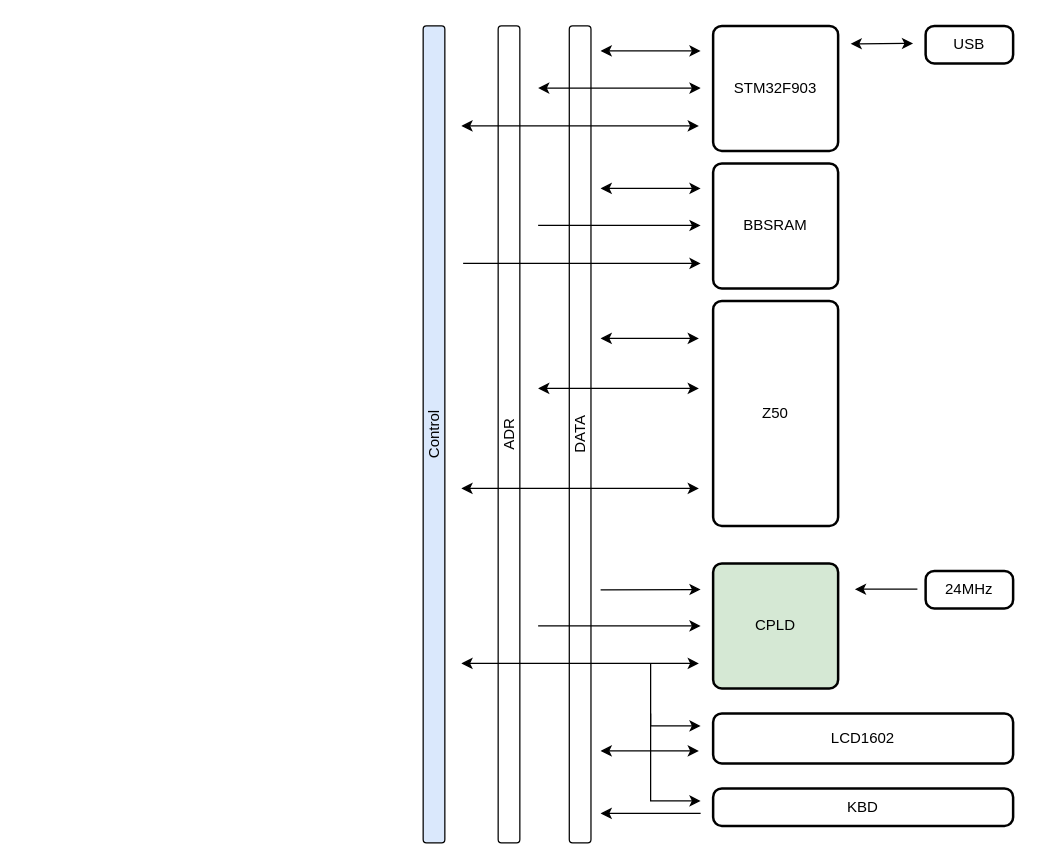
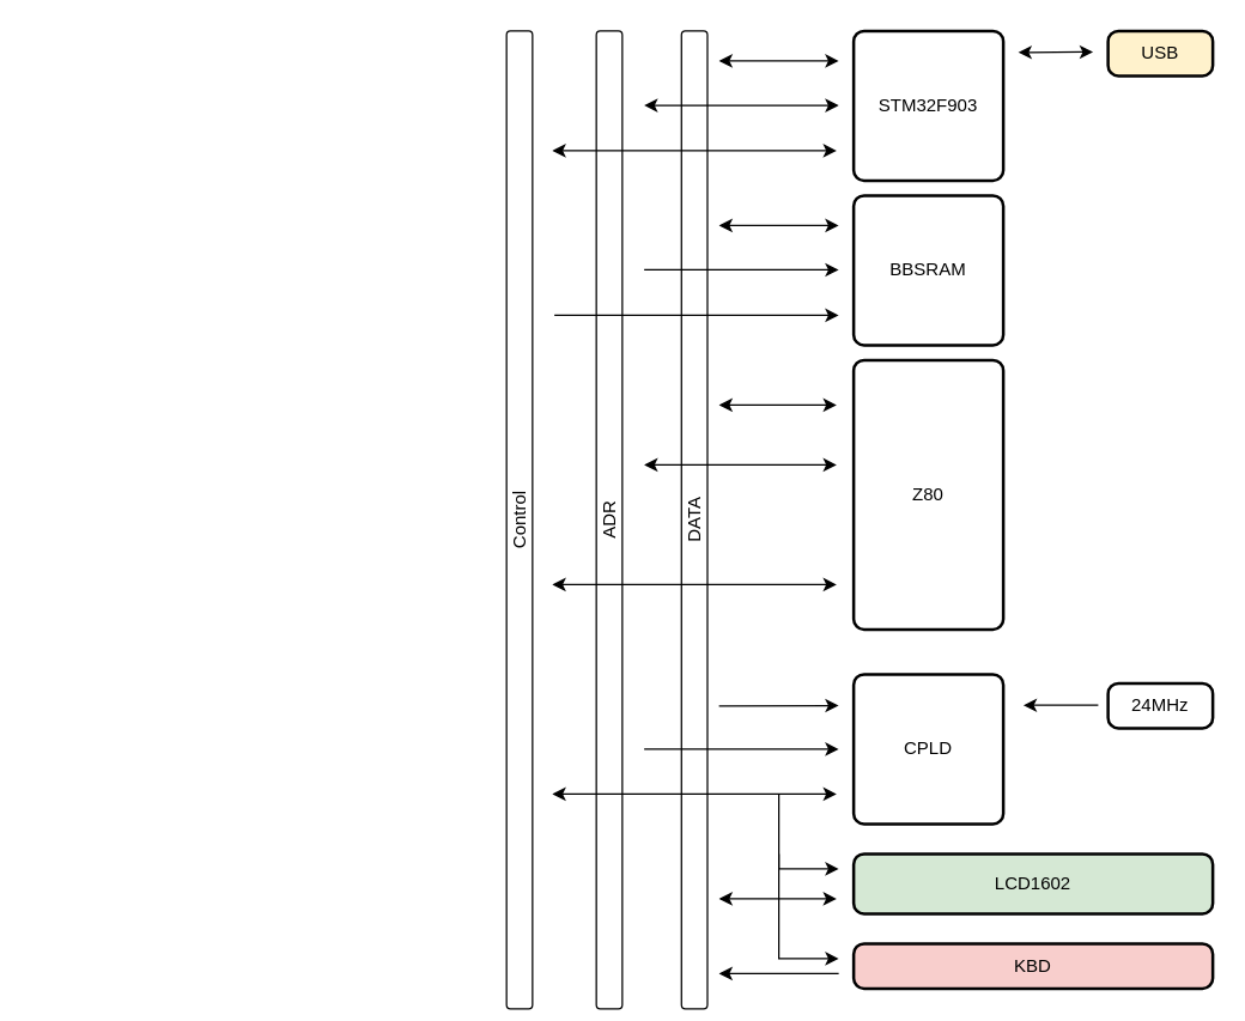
  <mxCell id="0" />
  <mxCell id="1" parent="0" />
- <mxCell id="2" value="Z50" style="rounded=1;whiteSpace=wrap;html=1;absoluteArcSize=1;arcSize=14;strokeWidth=2;" parent="1" vertex="1"><mxGeometry x="570" y="240" width="100" height="180" as="geometry" /></mxCell>
+ <mxCell id="2" value="Z80" style="rounded=1;whiteSpace=wrap;html=1;absoluteArcSize=1;arcSize=14;strokeWidth=2;" parent="1" vertex="1"><mxGeometry x="570" y="240" width="100" height="180" as="geometry" /></mxCell>
  <mxCell id="3" value="BBSRAM" style="rounded=1;whiteSpace=wrap;html=1;absoluteArcSize=1;arcSize=14;strokeWidth=2;" parent="1" vertex="1"><mxGeometry x="570" y="130" width="100" height="100" as="geometry" /></mxCell>
- <mxCell id="4" value="KBD" style="rounded=1;whiteSpace=wrap;html=1;absoluteArcSize=1;arcSize=14;strokeWidth=2;" parent="1" vertex="1"><mxGeometry x="570" y="630" width="240" height="30" as="geometry" /></mxCell>
- <mxCell id="5" value="CPLD&lt;br&gt;" style="rounded=1;whiteSpace=wrap;html=1;absoluteArcSize=1;arcSize=14;strokeWidth=2;fillColor=#d5e8d4;" parent="1" vertex="1"><mxGeometry x="570" y="450" width="100" height="100" as="geometry" /></mxCell>
- <mxCell id="6" value="LCD1602&lt;br&gt;" style="rounded=1;whiteSpace=wrap;html=1;absoluteArcSize=1;arcSize=14;strokeWidth=2;" parent="1" vertex="1"><mxGeometry x="570" y="570" width="240" height="40" as="geometry" /></mxCell>
+ <mxCell id="4" value="KBD" style="rounded=1;whiteSpace=wrap;html=1;absoluteArcSize=1;arcSize=14;strokeWidth=2;fillColor=#f8cecc;" parent="1" vertex="1"><mxGeometry x="570" y="630" width="240" height="30" as="geometry" /></mxCell>
+ <mxCell id="5" value="CPLD&lt;br&gt;" style="rounded=1;whiteSpace=wrap;html=1;absoluteArcSize=1;arcSize=14;strokeWidth=2;" parent="1" vertex="1"><mxGeometry x="570" y="450" width="100" height="100" as="geometry" /></mxCell>
+ <mxCell id="6" value="LCD1602&lt;br&gt;" style="rounded=1;whiteSpace=wrap;html=1;absoluteArcSize=1;arcSize=14;strokeWidth=2;fillColor=#d5e8d4;" parent="1" vertex="1"><mxGeometry x="570" y="570" width="240" height="40" as="geometry" /></mxCell>
  <mxCell id="7" value="STM32F903" style="rounded=1;whiteSpace=wrap;html=1;absoluteArcSize=1;arcSize=14;strokeWidth=2;" parent="1" vertex="1"><mxGeometry x="570" y="20" width="100" height="100" as="geometry" /></mxCell>
  <mxCell id="8" value="24MHz" style="rounded=1;whiteSpace=wrap;html=1;absoluteArcSize=1;arcSize=14;strokeWidth=2;" parent="1" vertex="1"><mxGeometry x="740" y="456" width="70" height="30" as="geometry" /></mxCell>
- <mxCell id="9" value="USB" style="rounded=1;whiteSpace=wrap;html=1;absoluteArcSize=1;arcSize=14;strokeWidth=2;" parent="1" vertex="1"><mxGeometry x="740" y="20" width="70" height="30" as="geometry" /></mxCell>
+ <mxCell id="9" value="USB" style="rounded=1;whiteSpace=wrap;html=1;absoluteArcSize=1;arcSize=14;strokeWidth=2;fillColor=#fff2cc;" parent="1" vertex="1"><mxGeometry x="740" y="20" width="70" height="30" as="geometry" /></mxCell>
  <mxCell id="10" value="DATA" style="rounded=1;whiteSpace=wrap;html=1;direction=south;rotation=-90;" parent="1" vertex="1"><mxGeometry x="136.9" y="338.12" width="653.42" height="17.35" as="geometry" /></mxCell>
  <mxCell id="11" value="ADR" style="rounded=1;whiteSpace=wrap;html=1;direction=south;rotation=-90;" parent="1" vertex="1"><mxGeometry x="80" y="338.12" width="653.42" height="17.35" as="geometry" /></mxCell>
- <mxCell id="12" value="Control" style="rounded=1;whiteSpace=wrap;html=1;direction=south;rotation=-90;fillColor=#dae8fc;" parent="1" vertex="1"><mxGeometry x="20" y="338.12" width="653.42" height="17.35" as="geometry" /></mxCell>
+ <mxCell id="12" value="Control" style="rounded=1;whiteSpace=wrap;html=1;direction=south;rotation=-90;" parent="1" vertex="1"><mxGeometry x="20" y="338.12" width="653.42" height="17.35" as="geometry" /></mxCell>
  <mxCell id="13" value="" style="endArrow=classic;html=1;rounded=0;" parent="1" edge="1"><mxGeometry width="50" height="50" relative="1" as="geometry"><mxPoint x="430" y="179.69" as="sourcePoint" /><mxPoint x="560" y="179.69" as="targetPoint" /></mxGeometry></mxCell>
  <mxCell id="14" value="" style="endArrow=classic;startArrow=classic;html=1;rounded=0;" parent="1" edge="1"><mxGeometry width="50" height="50" relative="1" as="geometry"><mxPoint x="480" y="150" as="sourcePoint" /><mxPoint x="560" y="150" as="targetPoint" /></mxGeometry></mxCell>
  <mxCell id="15" value="" style="endArrow=classic;startArrow=classic;html=1;rounded=0;" parent="1" edge="1"><mxGeometry width="50" height="50" relative="1" as="geometry"><mxPoint x="480" y="40" as="sourcePoint" /><mxPoint x="560" y="40" as="targetPoint" /></mxGeometry></mxCell>
  <mxCell id="16" value="" style="endArrow=classic;startArrow=classic;html=1;rounded=0;" parent="1" edge="1"><mxGeometry width="50" height="50" relative="1" as="geometry"><mxPoint x="430" y="69.79" as="sourcePoint" /><mxPoint x="560" y="69.79" as="targetPoint" /></mxGeometry></mxCell>
  <mxCell id="17" value="" style="endArrow=classic;html=1;rounded=0;" parent="1" edge="1"><mxGeometry width="50" height="50" relative="1" as="geometry"><mxPoint x="370" y="210" as="sourcePoint" /><mxPoint x="560" y="210" as="targetPoint" /></mxGeometry></mxCell>
  <mxCell id="18" value="" style="endArrow=classic;html=1;rounded=0;" parent="1" edge="1"><mxGeometry width="50" height="50" relative="1" as="geometry"><mxPoint x="733.42" y="470.69" as="sourcePoint" /><mxPoint x="683.42" y="470.69" as="targetPoint" /></mxGeometry></mxCell>
  <mxCell id="19" value="" style="endArrow=classic;startArrow=classic;html=1;rounded=0;" parent="1" edge="1"><mxGeometry width="50" height="50" relative="1" as="geometry"><mxPoint x="368.61" y="100" as="sourcePoint" /><mxPoint x="558.61" y="100" as="targetPoint" /></mxGeometry></mxCell>
  <mxCell id="20" value="" style="endArrow=classic;startArrow=classic;html=1;rounded=0;" parent="1" edge="1"><mxGeometry width="50" height="50" relative="1" as="geometry"><mxPoint x="430" y="310" as="sourcePoint" /><mxPoint x="558.61" y="310" as="targetPoint" /></mxGeometry></mxCell>
  <mxCell id="21" value="" style="endArrow=classic;startArrow=classic;html=1;rounded=0;" parent="1" edge="1"><mxGeometry width="50" height="50" relative="1" as="geometry"><mxPoint x="480" y="270" as="sourcePoint" /><mxPoint x="558.61" y="270" as="targetPoint" /></mxGeometry></mxCell>
  <mxCell id="22" value="" style="endArrow=classic;html=1;rounded=0;" parent="1" edge="1"><mxGeometry width="50" height="50" relative="1" as="geometry"><mxPoint x="430" y="500" as="sourcePoint" /><mxPoint x="560" y="500" as="targetPoint" /></mxGeometry></mxCell>
  <mxCell id="23" value="" style="endArrow=classic;html=1;rounded=0;" parent="1" edge="1"><mxGeometry width="50" height="50" relative="1" as="geometry"><mxPoint x="480" y="471.11" as="sourcePoint" /><mxPoint x="560" y="470.9" as="targetPoint" /></mxGeometry></mxCell>
  <mxCell id="24" value="" style="endArrow=classic;startArrow=classic;html=1;rounded=0;" parent="1" edge="1"><mxGeometry width="50" height="50" relative="1" as="geometry"><mxPoint x="368.61" y="530" as="sourcePoint" /><mxPoint x="558.61" y="530" as="targetPoint" /></mxGeometry></mxCell>
  <mxCell id="25" value="" style="endArrow=classic;html=1;rounded=0;" parent="1" edge="1"><mxGeometry width="50" height="50" relative="1" as="geometry"><mxPoint x="520" y="530" as="sourcePoint" /><mxPoint x="560" y="580" as="targetPoint" /><Array as="points"><mxPoint x="520" y="580" /></Array></mxGeometry></mxCell>
  <mxCell id="26" value="" style="endArrow=classic;html=1;rounded=0;" parent="1" edge="1"><mxGeometry width="50" height="50" relative="1" as="geometry"><mxPoint x="560" y="650" as="sourcePoint" /><mxPoint x="480" y="650" as="targetPoint" /><Array as="points"><mxPoint x="490" y="650" /></Array></mxGeometry></mxCell>
  <mxCell id="27" value="" style="endArrow=classic;html=1;rounded=0;" parent="1" edge="1"><mxGeometry width="50" height="50" relative="1" as="geometry"><mxPoint x="520" y="580" as="sourcePoint" /><mxPoint x="560" y="640" as="targetPoint" /><Array as="points"><mxPoint x="520" y="570" /><mxPoint x="520" y="640" /></Array></mxGeometry></mxCell>
  <mxCell id="28" value="" style="endArrow=classic;startArrow=classic;html=1;rounded=0;" parent="1" edge="1"><mxGeometry width="50" height="50" relative="1" as="geometry"><mxPoint x="680" y="34.37" as="sourcePoint" /><mxPoint x="730" y="34" as="targetPoint" /></mxGeometry></mxCell>
  <mxCell id="29" value="" style="endArrow=classic;startArrow=classic;html=1;rounded=0;" parent="1" edge="1"><mxGeometry width="50" height="50" relative="1" as="geometry"><mxPoint x="480" y="600" as="sourcePoint" /><mxPoint x="558.61" y="600" as="targetPoint" /></mxGeometry></mxCell>
  <mxCell id="30" value="" style="endArrow=classic;startArrow=classic;html=1;rounded=0;" parent="1" edge="1"><mxGeometry width="50" height="50" relative="1" as="geometry"><mxPoint x="368.61" y="390" as="sourcePoint" /><mxPoint x="558.61" y="390" as="targetPoint" /></mxGeometry></mxCell>
